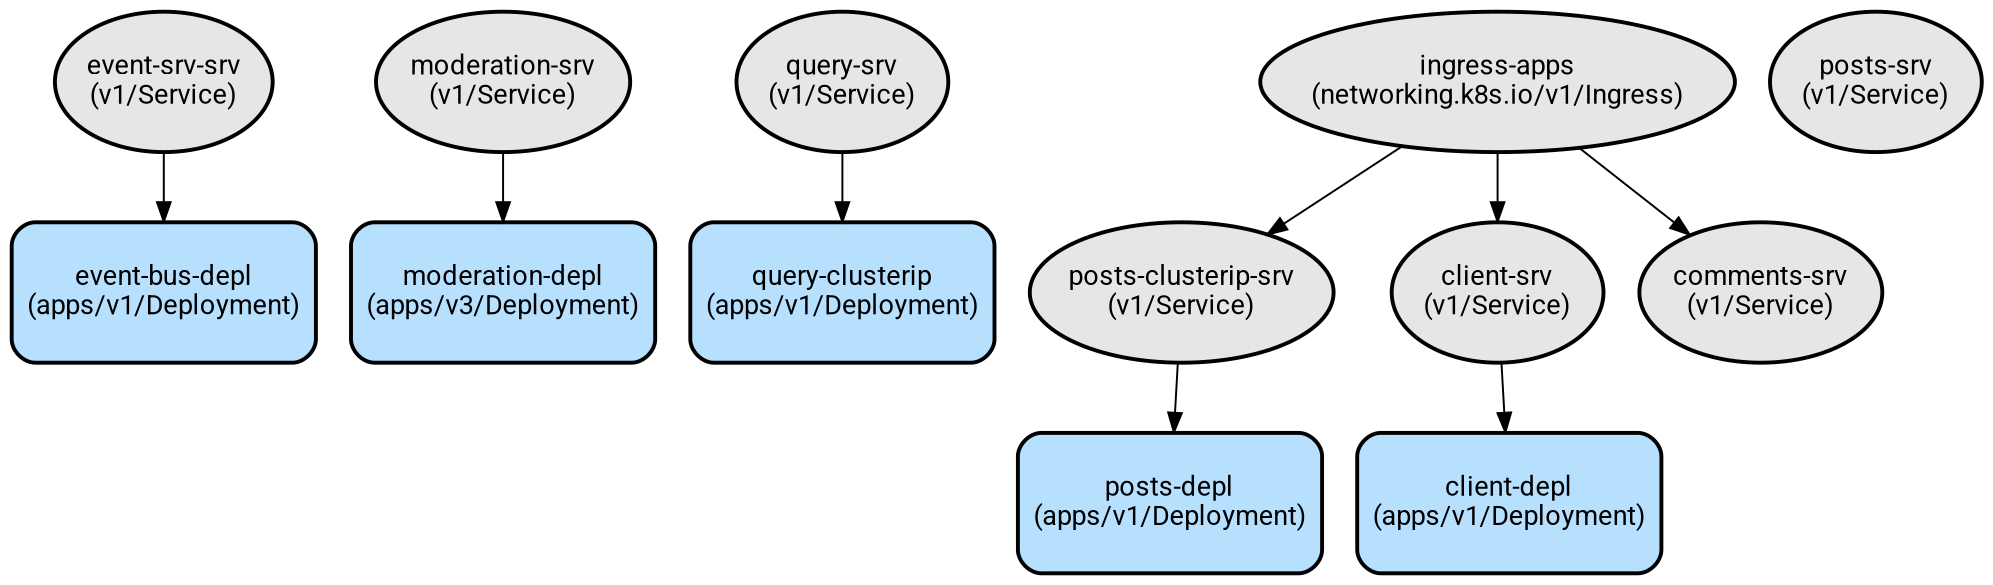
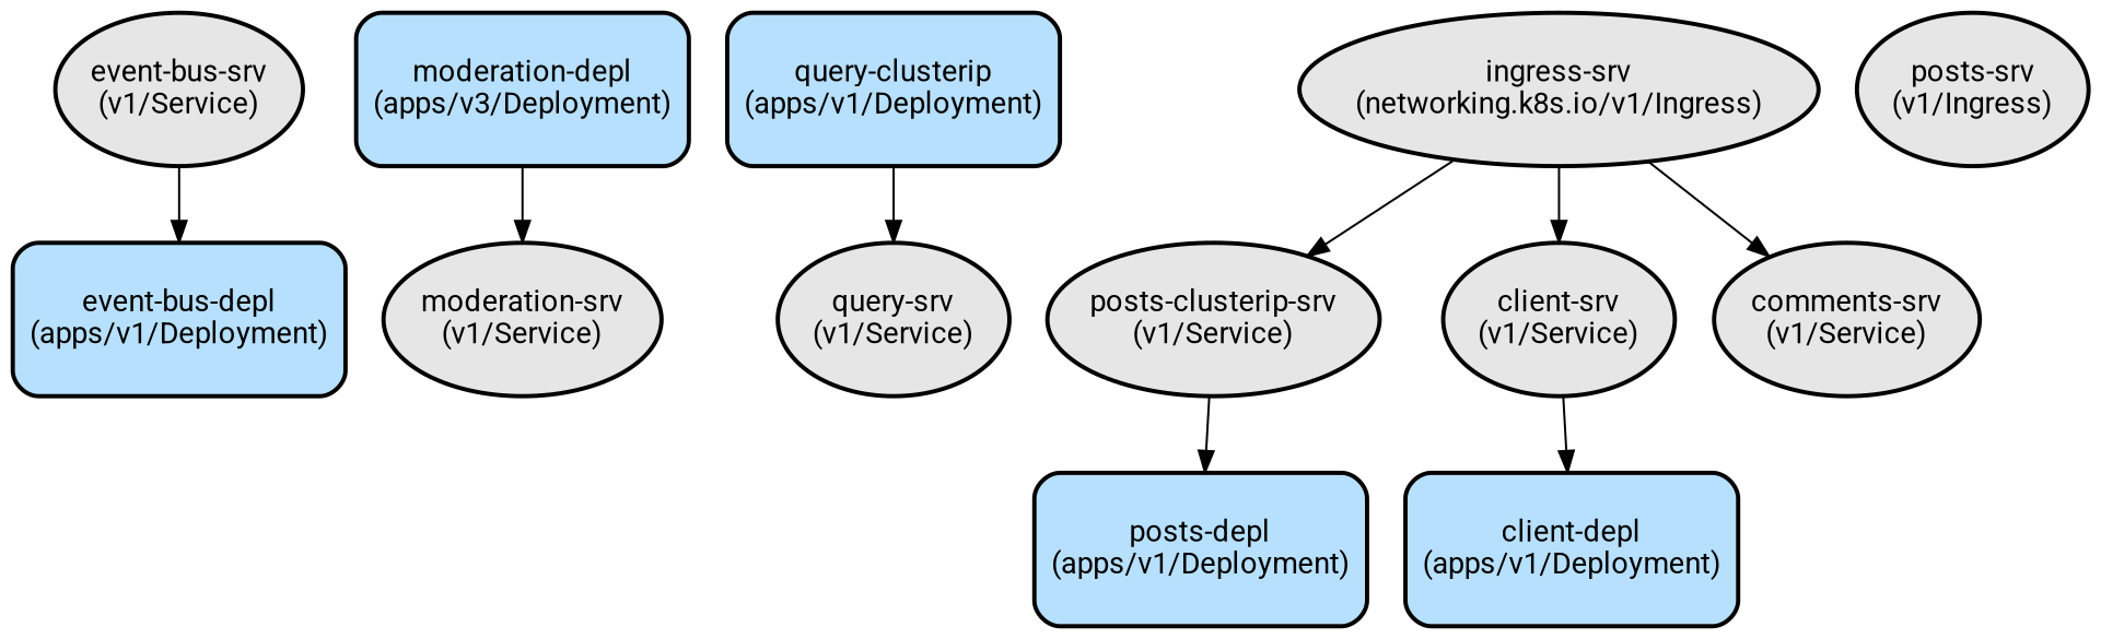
  digraph {
    fontname=Roboto
    node [color=black fillcolor="#E6E6E6" fontname=Roboto style="filled,bold,rounded"]
    edge [fontname=Roboto]
    n1 [fillcolor="#B7E0FF" height=1 label="event-bus-depl\n(apps/v1/Deployment)" shape=rectangle]
-   n2 [height=1 label="event-srv-srv\n(v1/Service)"]
+   n2 [height=1 label="event-bus-srv\n(v1/Service)"]
    n3 [fillcolor="#B7E0FF" height=1 label="moderation-depl\n(apps/v3/Deployment)" shape=rectangle]
    n4 [height=1 label="moderation-srv\n(v1/Service)"]
    n5 [fillcolor="#B7E0FF" height=1 label="query-clusterip\n(apps/v1/Deployment)" shape=rectangle]
    n6 [height=1 label="query-srv\n(v1/Service)"]
-   n7 [height=1 label="ingress-apps\n(networking.k8s.io/v1/Ingress)"]
+   n7 [height=1 label="ingress-srv\n(networking.k8s.io/v1/Ingress)"]
    n8 [height=1 label="posts-clusterip-srv\n(v1/Service)"]
    n9 [height=1 label="client-srv\n(v1/Service)"]
    n10 [height=1 label="comments-srv\n(v1/Service)"]
    n11 [fillcolor="#B7E0FF" height=1 label="posts-depl\n(apps/v1/Deployment)" shape=rectangle]
    n12 [fillcolor="#B7E0FF" height=1 label="client-depl\n(apps/v1/Deployment)" shape=rectangle]
-   n13 [height=1 label="posts-srv\n(v1/Service)"]
+   n13 [height=1 label="posts-srv\n(v1/Ingress)"]
    n2 -> n1
-   n4 -> n3
-   n6 -> n5
+   n3 -> n4
+   n5 -> n6
    n7 -> n8
    n7 -> n9
    n7 -> n10
    n8 -> n11
    n9 -> n12
  }
